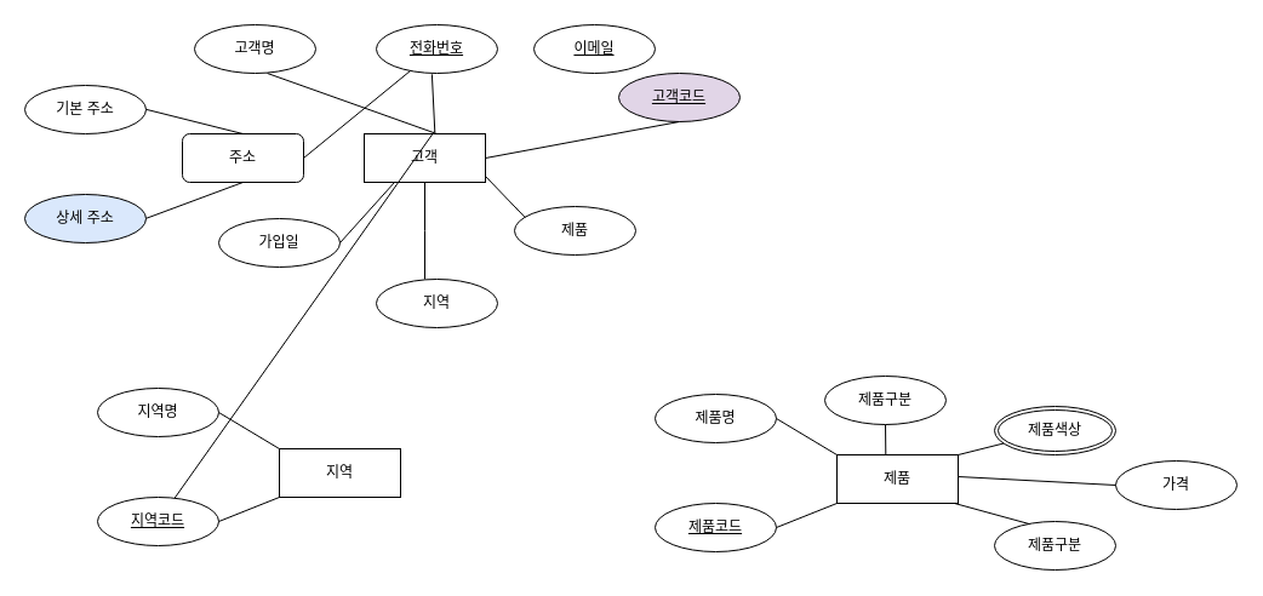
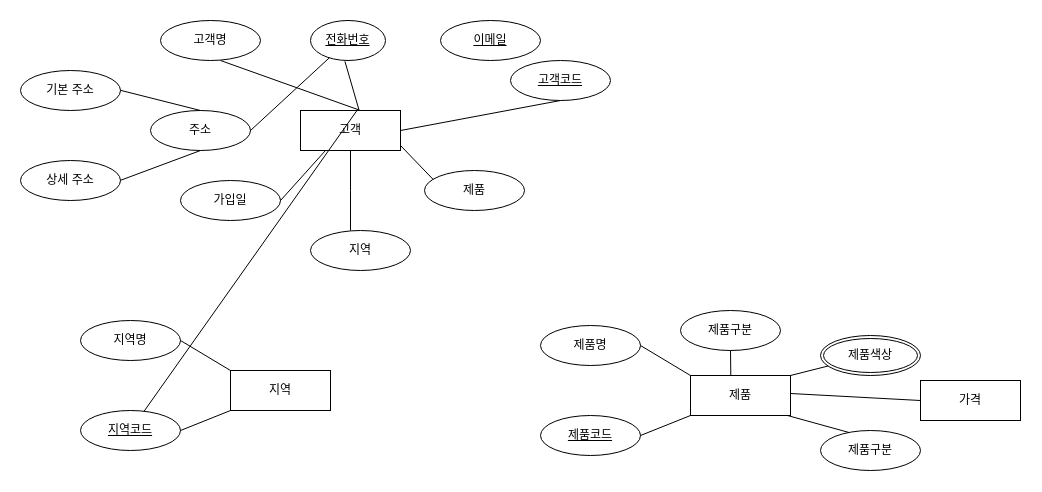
  <mxCell id="0" />
  <mxCell id="1" parent="0" />
  <mxCell id="2" value="고객" style="whiteSpace=wrap;html=1;align=center;" vertex="1" parent="1"><mxGeometry x="300" y="110" width="100" height="40" as="geometry" /></mxCell>
  <mxCell id="3" value="고객명" style="ellipse;whiteSpace=wrap;html=1;align=center;" vertex="1" parent="1"><mxGeometry x="160" y="20" width="100" height="40" as="geometry" /></mxCell>
  <mxCell id="4" value="" style="endArrow=none;html=1;rounded=0;entryX=0.5;entryY=0;entryDx=0;entryDy=0;" edge="1" parent="1"><mxGeometry relative="1" as="geometry"><mxPoint x="220" y="60" as="sourcePoint" /><mxPoint x="360" y="110" as="targetPoint" /></mxGeometry></mxCell>
- <mxCell id="5" value="전화번호" style="ellipse;whiteSpace=wrap;html=1;align=center;fontStyle=4;" vertex="1" parent="1"><mxGeometry x="310" y="20" width="100" height="40" as="geometry" /></mxCell>
+ <mxCell id="5" value="전화번호" style="ellipse;whiteSpace=wrap;html=1;align=center;fontStyle=4;" vertex="1" parent="1"><mxGeometry x="310" y="20" width="75" height="40" as="geometry" /></mxCell>
  <mxCell id="6" value="" style="endArrow=none;html=1;rounded=0;entryX=0.459;entryY=1.021;entryDx=0;entryDy=0;entryPerimeter=0;exitX=0.583;exitY=-0.03;exitDx=0;exitDy=0;exitPerimeter=0;" edge="1" parent="1" source="2" target="5"><mxGeometry relative="1" as="geometry"><mxPoint x="310" y="110" as="sourcePoint" /><mxPoint x="450" y="110" as="targetPoint" /></mxGeometry></mxCell>
  <mxCell id="7" value="이메일" style="ellipse;whiteSpace=wrap;html=1;align=center;fontStyle=4;" vertex="1" parent="1"><mxGeometry x="440" y="20" width="100" height="40" as="geometry" /></mxCell>
  <mxCell id="8" value="" style="endArrow=none;html=1;rounded=0;exitX=0.579;exitY=-0.051;exitDx=0;exitDy=0;exitPerimeter=0;" edge="1" parent="1" source="2" target="24"><mxGeometry relative="1" as="geometry"><mxPoint x="310" y="110" as="sourcePoint" /><mxPoint x="470" y="110" as="targetPoint" /></mxGeometry></mxCell>
- <mxCell id="9" value="고객코드" style="ellipse;whiteSpace=wrap;html=1;align=center;fontStyle=4;fillColor=#e1d5e7;" vertex="1" parent="1"><mxGeometry x="510" y="60" width="100" height="40" as="geometry" /></mxCell>
+ <mxCell id="9" value="고객코드" style="ellipse;whiteSpace=wrap;html=1;align=center;fontStyle=4;" vertex="1" parent="1"><mxGeometry x="510" y="60" width="100" height="40" as="geometry" /></mxCell>
  <mxCell id="10" value="" style="endArrow=none;html=1;rounded=0;entryX=0.5;entryY=1;entryDx=0;entryDy=0;exitX=1;exitY=0.5;exitDx=0;exitDy=0;" edge="1" parent="1" source="2" target="9"><mxGeometry relative="1" as="geometry"><mxPoint x="410" y="130" as="sourcePoint" /><mxPoint x="550" y="129.58" as="targetPoint" /></mxGeometry></mxCell>
- <mxCell id="11" value="주소" style="whiteSpace=wrap;html=1;align=center;rounded=1;" vertex="1" parent="1"><mxGeometry x="150" y="110" width="100" height="40" as="geometry" /></mxCell>
+ <mxCell id="11" value="주소" style="ellipse;whiteSpace=wrap;html=1;align=center;" vertex="1" parent="1"><mxGeometry x="150" y="110" width="100" height="40" as="geometry" /></mxCell>
  <mxCell id="12" value="" style="endArrow=none;html=1;rounded=0;exitX=1;exitY=0.5;exitDx=0;exitDy=0;" edge="1" parent="1" source="11" target="5"><mxGeometry relative="1" as="geometry"><mxPoint x="200" y="110" as="sourcePoint" /><mxPoint x="340" y="160" as="targetPoint" /></mxGeometry></mxCell>
- <mxCell id="13" value="상세 주소" style="ellipse;whiteSpace=wrap;html=1;align=center;fillColor=#dae8fc;" vertex="1" parent="1"><mxGeometry x="20" y="160" width="100" height="40" as="geometry" /></mxCell>
+ <mxCell id="13" value="상세 주소" style="ellipse;whiteSpace=wrap;html=1;align=center;" vertex="1" parent="1"><mxGeometry x="20" y="160" width="100" height="40" as="geometry" /></mxCell>
  <mxCell id="14" value="기본 주소" style="ellipse;whiteSpace=wrap;html=1;align=center;" vertex="1" parent="1"><mxGeometry x="20" y="70" width="100" height="40" as="geometry" /></mxCell>
  <mxCell id="15" value="" style="endArrow=none;html=1;rounded=0;entryX=0.5;entryY=0;entryDx=0;entryDy=0;exitX=1;exitY=0.5;exitDx=0;exitDy=0;" edge="1" parent="1" target="11"><mxGeometry relative="1" as="geometry"><mxPoint x="120" y="89.82" as="sourcePoint" /><mxPoint x="170" y="89.82" as="targetPoint" /></mxGeometry></mxCell>
  <mxCell id="16" value="" style="endArrow=none;html=1;rounded=0;entryX=0.5;entryY=1;entryDx=0;entryDy=0;exitX=1;exitY=0.5;exitDx=0;exitDy=0;" edge="1" parent="1" target="11"><mxGeometry relative="1" as="geometry"><mxPoint x="120" y="179.82" as="sourcePoint" /><mxPoint x="170" y="179.82" as="targetPoint" /></mxGeometry></mxCell>
  <mxCell id="17" value="가입일" style="ellipse;whiteSpace=wrap;html=1;align=center;" vertex="1" parent="1"><mxGeometry x="180" y="180" width="100" height="40" as="geometry" /></mxCell>
  <mxCell id="18" value="" style="endArrow=none;html=1;rounded=0;entryX=0.25;entryY=1;entryDx=0;entryDy=0;exitX=1;exitY=0.5;exitDx=0;exitDy=0;" edge="1" parent="1" target="2"><mxGeometry relative="1" as="geometry"><mxPoint x="280" y="200" as="sourcePoint" /><mxPoint x="330" y="200" as="targetPoint" /></mxGeometry></mxCell>
  <mxCell id="19" value="지역" style="ellipse;whiteSpace=wrap;html=1;align=center;" vertex="1" parent="1"><mxGeometry x="310" y="230" width="100" height="40" as="geometry" /></mxCell>
  <mxCell id="20" value="" style="endArrow=none;html=1;rounded=0;entryX=0.5;entryY=1;entryDx=0;entryDy=0;exitX=0.4;exitY=0;exitDx=0;exitDy=0;exitPerimeter=0;" edge="1" parent="1" source="19" target="2"><mxGeometry relative="1" as="geometry"><mxPoint x="290" y="210" as="sourcePoint" /><mxPoint x="335" y="160" as="targetPoint" /><Array as="points"><mxPoint x="350" y="190" /></Array></mxGeometry></mxCell>
  <mxCell id="21" value="지역" style="whiteSpace=wrap;html=1;align=center;" vertex="1" parent="1"><mxGeometry x="230" y="370" width="100" height="40" as="geometry" /></mxCell>
  <mxCell id="22" value="지역명" style="ellipse;whiteSpace=wrap;html=1;align=center;" vertex="1" parent="1"><mxGeometry x="80" y="320" width="100" height="40" as="geometry" /></mxCell>
  <mxCell id="23" value="" style="endArrow=none;html=1;rounded=0;entryX=1;entryY=0.5;entryDx=0;entryDy=0;exitX=0;exitY=0;exitDx=0;exitDy=0;" edge="1" parent="1" source="21" target="22"><mxGeometry relative="1" as="geometry"><mxPoint x="200" y="380" as="sourcePoint" /><mxPoint x="200" y="300" as="targetPoint" /><Array as="points" /></mxGeometry></mxCell>
  <mxCell id="24" value="&lt;u&gt;지역코드&lt;/u&gt;" style="ellipse;whiteSpace=wrap;html=1;align=center;" vertex="1" parent="1"><mxGeometry x="80" y="410" width="100" height="40" as="geometry" /></mxCell>
  <mxCell id="25" value="" style="endArrow=none;html=1;rounded=0;entryX=1;entryY=0.5;entryDx=0;entryDy=0;exitX=0;exitY=1;exitDx=0;exitDy=0;" edge="1" parent="1" source="21" target="24"><mxGeometry relative="1" as="geometry"><mxPoint x="240" y="480" as="sourcePoint" /><mxPoint x="190" y="430" as="targetPoint" /><Array as="points" /></mxGeometry></mxCell>
  <mxCell id="26" value="제품" style="whiteSpace=wrap;html=1;align=center;" vertex="1" parent="1"><mxGeometry x="690" y="375" width="100" height="40" as="geometry" /></mxCell>
  <mxCell id="27" value="제품명" style="ellipse;whiteSpace=wrap;html=1;align=center;" vertex="1" parent="1"><mxGeometry x="540" y="325" width="100" height="40" as="geometry" /></mxCell>
  <mxCell id="28" value="" style="endArrow=none;html=1;rounded=0;entryX=1;entryY=0.5;entryDx=0;entryDy=0;exitX=0;exitY=0;exitDx=0;exitDy=0;" edge="1" parent="1" source="26" target="27"><mxGeometry relative="1" as="geometry"><mxPoint x="660" y="385" as="sourcePoint" /><mxPoint x="660" y="305" as="targetPoint" /><Array as="points" /></mxGeometry></mxCell>
  <mxCell id="29" value="&lt;u&gt;제품코드&lt;/u&gt;" style="ellipse;whiteSpace=wrap;html=1;align=center;" vertex="1" parent="1"><mxGeometry x="540" y="415" width="100" height="40" as="geometry" /></mxCell>
  <mxCell id="30" value="" style="endArrow=none;html=1;rounded=0;entryX=1;entryY=0.5;entryDx=0;entryDy=0;exitX=0;exitY=1;exitDx=0;exitDy=0;" edge="1" parent="1" source="26" target="29"><mxGeometry relative="1" as="geometry"><mxPoint x="700" y="485" as="sourcePoint" /><mxPoint x="650" y="435" as="targetPoint" /><Array as="points" /></mxGeometry></mxCell>
  <mxCell id="31" value="제품구분" style="ellipse;whiteSpace=wrap;html=1;align=center;" vertex="1" parent="1"><mxGeometry x="680" y="310" width="100" height="40" as="geometry" /></mxCell>
  <mxCell id="32" value="" style="endArrow=none;html=1;rounded=0;entryX=1;entryY=0.5;entryDx=0;entryDy=0;exitX=0.403;exitY=0.001;exitDx=0;exitDy=0;exitPerimeter=0;" edge="1" parent="1" source="26"><mxGeometry relative="1" as="geometry"><mxPoint x="730" y="370" as="sourcePoint" /><mxPoint x="730" y="350" as="targetPoint" /><Array as="points" /></mxGeometry></mxCell>
  <mxCell id="33" value="제품구분" style="ellipse;whiteSpace=wrap;html=1;align=center;" vertex="1" parent="1"><mxGeometry x="820" y="430" width="100" height="40" as="geometry" /></mxCell>
  <mxCell id="34" value="" style="endArrow=none;html=1;rounded=0;entryX=1;entryY=0.5;entryDx=0;entryDy=0;exitX=0.29;exitY=0.053;exitDx=0;exitDy=0;exitPerimeter=0;" edge="1" parent="1" source="33"><mxGeometry relative="1" as="geometry"><mxPoint x="837" y="395" as="sourcePoint" /><mxPoint x="787" y="415" as="targetPoint" /><Array as="points" /></mxGeometry></mxCell>
  <mxCell id="35" value="제품색상" style="ellipse;shape=doubleEllipse;margin=3;whiteSpace=wrap;html=1;align=center;" vertex="1" parent="1"><mxGeometry x="820" y="335" width="100" height="40" as="geometry" /></mxCell>
  <mxCell id="36" value="" style="endArrow=none;html=1;rounded=0;entryX=1;entryY=0.5;entryDx=0;entryDy=0;exitX=0.077;exitY=0.762;exitDx=0;exitDy=0;exitPerimeter=0;" edge="1" parent="1" source="35"><mxGeometry relative="1" as="geometry"><mxPoint x="852" y="392" as="sourcePoint" /><mxPoint x="790" y="375" as="targetPoint" /><Array as="points" /></mxGeometry></mxCell>
- <mxCell id="37" value="가격" style="ellipse;whiteSpace=wrap;html=1;align=center;" vertex="1" parent="1"><mxGeometry x="920" y="380" width="100" height="40" as="geometry" /></mxCell>
+ <mxCell id="37" value="가격" style="whiteSpace=wrap;html=1;align=center;rounded=0;" vertex="1" parent="1"><mxGeometry x="920" y="380" width="100" height="40" as="geometry" /></mxCell>
  <mxCell id="38" value="" style="endArrow=none;html=1;rounded=0;entryX=1;entryY=0.5;entryDx=0;entryDy=0;exitX=0;exitY=0.5;exitDx=0;exitDy=0;" edge="1" parent="1" source="37"><mxGeometry relative="1" as="geometry"><mxPoint x="852" y="410" as="sourcePoint" /><mxPoint x="790" y="393" as="targetPoint" /><Array as="points" /></mxGeometry></mxCell>
  <mxCell id="39" value="제품" style="ellipse;whiteSpace=wrap;html=1;align=center;" vertex="1" parent="1"><mxGeometry x="424" y="170" width="100" height="40" as="geometry" /></mxCell>
  <mxCell id="40" value="" style="endArrow=none;html=1;rounded=0;entryX=0.6;entryY=1;entryDx=0;entryDy=0;entryPerimeter=0;exitX=0.088;exitY=0.227;exitDx=0;exitDy=0;exitPerimeter=0;" edge="1" parent="1" source="39"><mxGeometry relative="1" as="geometry"><mxPoint x="420" y="180" as="sourcePoint" /><mxPoint x="400" y="145" as="targetPoint" /><Array as="points" /></mxGeometry></mxCell>
